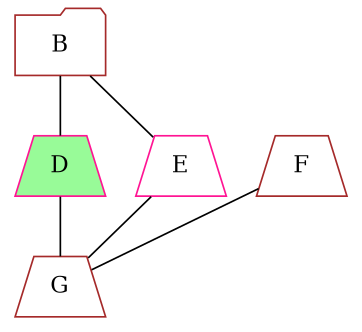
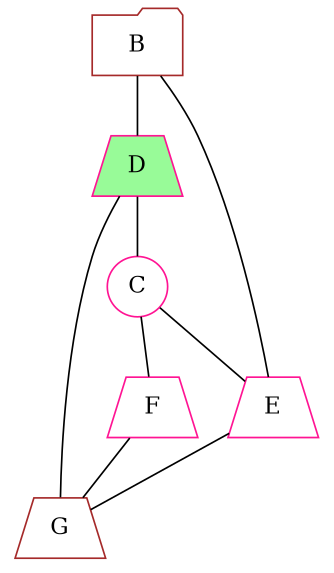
  graph {
    node [color=brown fillcolor=white shape=trapezium style=filled]
    edge [weight=3.5]
    B [shape=folder]
    D [color=deeppink fillcolor=palegreen]
    E [color=deeppink]
+   C [color=deeppink shape=circle]
    G
-   F
+   F [color=deeppink]
    B -- D
    B -- E [weight=2.8]
+   D -- C [weight=9]
    D -- G [weight=10]
    E -- G [weight=7]
+   C -- E [weight=2.8]
+   C -- F
    F -- G [weight=2.5]
  }
